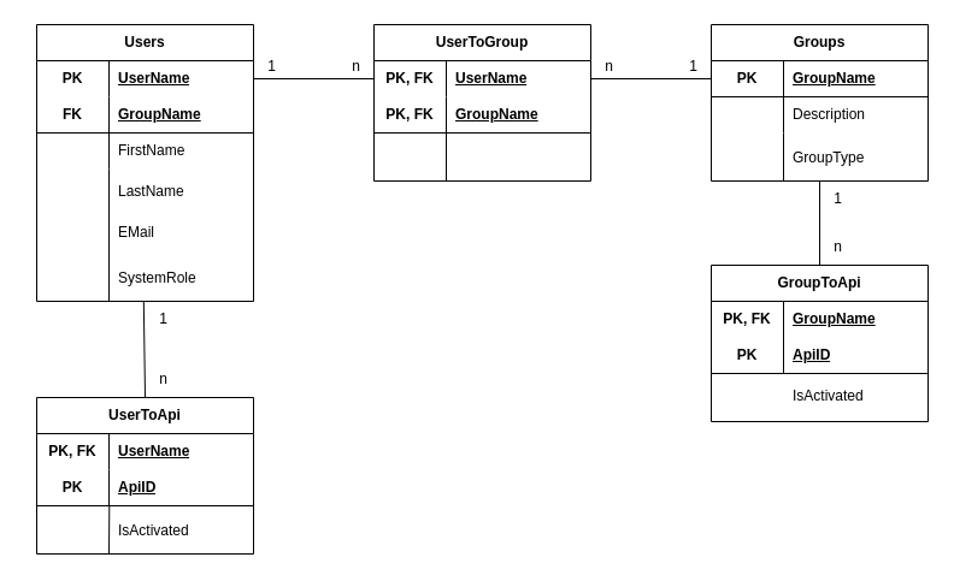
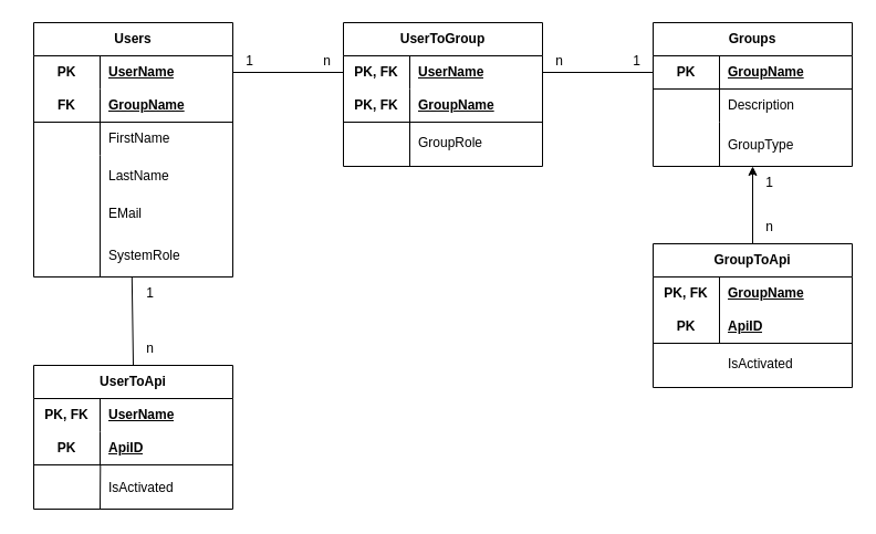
  <mxCell id="0" />
  <mxCell id="1" parent="0" />
  <mxCell id="2" value="Groups" style="shape=table;startSize=30;container=1;collapsible=1;childLayout=tableLayout;fixedRows=1;rowLines=0;fontStyle=1;align=center;resizeLast=1;html=1;whiteSpace=wrap;" parent="1" vertex="1"><mxGeometry x="590" y="20" width="180" height="130" as="geometry" /></mxCell>
  <mxCell id="3" value="" style="shape=tableRow;horizontal=0;startSize=0;swimlaneHead=0;swimlaneBody=0;fillColor=none;collapsible=0;dropTarget=0;points=[[0,0.5],[1,0.5]];portConstraint=eastwest;top=0;left=0;right=0;bottom=1;html=1;" parent="2" vertex="1"><mxGeometry y="30" width="180" height="30" as="geometry" /></mxCell>
  <mxCell id="4" value="PK" style="shape=partialRectangle;connectable=0;fillColor=none;top=0;left=0;bottom=0;right=0;fontStyle=1;overflow=hidden;html=1;whiteSpace=wrap;" parent="3" vertex="1"><mxGeometry width="60" height="30" as="geometry"><mxRectangle width="60" height="30" as="alternateBounds" /></mxGeometry></mxCell>
  <mxCell id="5" value="GroupName" style="shape=partialRectangle;connectable=0;fillColor=none;top=0;left=0;bottom=0;right=0;align=left;spacingLeft=6;fontStyle=5;overflow=hidden;html=1;whiteSpace=wrap;" parent="3" vertex="1"><mxGeometry x="60" width="120" height="30" as="geometry"><mxRectangle width="120" height="30" as="alternateBounds" /></mxGeometry></mxCell>
  <mxCell id="6" value="" style="shape=tableRow;horizontal=0;startSize=0;swimlaneHead=0;swimlaneBody=0;fillColor=none;collapsible=0;dropTarget=0;points=[[0,0.5],[1,0.5]];portConstraint=eastwest;top=0;left=0;right=0;bottom=0;html=1;" parent="2" vertex="1"><mxGeometry y="60" width="180" height="30" as="geometry" /></mxCell>
  <mxCell id="7" value="" style="shape=partialRectangle;connectable=0;fillColor=none;top=0;left=0;bottom=0;right=0;editable=1;overflow=hidden;html=1;whiteSpace=wrap;" parent="6" vertex="1"><mxGeometry width="60" height="30" as="geometry"><mxRectangle width="60" height="30" as="alternateBounds" /></mxGeometry></mxCell>
  <mxCell id="8" value="Description" style="shape=partialRectangle;connectable=0;fillColor=none;top=0;left=0;bottom=0;right=0;align=left;spacingLeft=6;overflow=hidden;html=1;whiteSpace=wrap;" parent="6" vertex="1"><mxGeometry x="60" width="120" height="30" as="geometry"><mxRectangle width="120" height="30" as="alternateBounds" /></mxGeometry></mxCell>
  <mxCell id="9" value="GroupToApi" style="shape=table;startSize=30;container=1;collapsible=1;childLayout=tableLayout;fixedRows=1;rowLines=0;fontStyle=1;align=center;resizeLast=1;html=1;whiteSpace=wrap;" parent="1" vertex="1"><mxGeometry x="590" y="220" width="180" height="130" as="geometry" /></mxCell>
  <mxCell id="10" value="" style="shape=tableRow;horizontal=0;startSize=0;swimlaneHead=0;swimlaneBody=0;fillColor=none;collapsible=0;dropTarget=0;points=[[0,0.5],[1,0.5]];portConstraint=eastwest;top=0;left=0;right=0;bottom=0;html=1;" parent="9" vertex="1"><mxGeometry y="30" width="180" height="30" as="geometry" /></mxCell>
  <mxCell id="11" value="PK, FK" style="shape=partialRectangle;connectable=0;fillColor=none;top=0;left=0;bottom=0;right=0;fontStyle=1;overflow=hidden;html=1;whiteSpace=wrap;" parent="10" vertex="1"><mxGeometry width="60" height="30" as="geometry"><mxRectangle width="60" height="30" as="alternateBounds" /></mxGeometry></mxCell>
  <mxCell id="12" value="GroupName" style="shape=partialRectangle;connectable=0;fillColor=none;top=0;left=0;bottom=0;right=0;align=left;spacingLeft=6;fontStyle=5;overflow=hidden;html=1;whiteSpace=wrap;" parent="10" vertex="1"><mxGeometry x="60" width="120" height="30" as="geometry"><mxRectangle width="120" height="30" as="alternateBounds" /></mxGeometry></mxCell>
  <mxCell id="13" value="" style="shape=tableRow;horizontal=0;startSize=0;swimlaneHead=0;swimlaneBody=0;fillColor=none;collapsible=0;dropTarget=0;points=[[0,0.5],[1,0.5]];portConstraint=eastwest;top=0;left=0;right=0;bottom=1;html=1;" parent="9" vertex="1"><mxGeometry y="60" width="180" height="30" as="geometry" /></mxCell>
  <mxCell id="14" value="PK" style="shape=partialRectangle;connectable=0;fillColor=none;top=0;left=0;bottom=0;right=0;fontStyle=1;overflow=hidden;html=1;whiteSpace=wrap;" parent="13" vertex="1"><mxGeometry width="60" height="30" as="geometry"><mxRectangle width="60" height="30" as="alternateBounds" /></mxGeometry></mxCell>
  <mxCell id="15" value="ApiID" style="shape=partialRectangle;connectable=0;fillColor=none;top=0;left=0;bottom=0;right=0;align=left;spacingLeft=6;fontStyle=5;overflow=hidden;html=1;whiteSpace=wrap;" parent="13" vertex="1"><mxGeometry x="60" width="120" height="30" as="geometry"><mxRectangle width="120" height="30" as="alternateBounds" /></mxGeometry></mxCell>
  <mxCell id="16" value="UserToApi" style="shape=table;startSize=30;container=1;collapsible=1;childLayout=tableLayout;fixedRows=1;rowLines=0;fontStyle=1;align=center;resizeLast=1;html=1;whiteSpace=wrap;" parent="1" vertex="1"><mxGeometry x="30" y="330" width="180" height="130" as="geometry" /></mxCell>
  <mxCell id="17" value="" style="shape=tableRow;horizontal=0;startSize=0;swimlaneHead=0;swimlaneBody=0;fillColor=none;collapsible=0;dropTarget=0;points=[[0,0.5],[1,0.5]];portConstraint=eastwest;top=0;left=0;right=0;bottom=0;html=1;" parent="16" vertex="1"><mxGeometry y="30" width="180" height="30" as="geometry" /></mxCell>
  <mxCell id="18" value="PK, FK" style="shape=partialRectangle;connectable=0;fillColor=none;top=0;left=0;bottom=0;right=0;fontStyle=1;overflow=hidden;html=1;whiteSpace=wrap;" parent="17" vertex="1"><mxGeometry width="60" height="30" as="geometry"><mxRectangle width="60" height="30" as="alternateBounds" /></mxGeometry></mxCell>
  <mxCell id="19" value="UserName" style="shape=partialRectangle;connectable=0;fillColor=none;top=0;left=0;bottom=0;right=0;align=left;spacingLeft=6;fontStyle=5;overflow=hidden;html=1;whiteSpace=wrap;" parent="17" vertex="1"><mxGeometry x="60" width="120" height="30" as="geometry"><mxRectangle width="120" height="30" as="alternateBounds" /></mxGeometry></mxCell>
  <mxCell id="20" value="" style="shape=tableRow;horizontal=0;startSize=0;swimlaneHead=0;swimlaneBody=0;fillColor=none;collapsible=0;dropTarget=0;points=[[0,0.5],[1,0.5]];portConstraint=eastwest;top=0;left=0;right=0;bottom=1;html=1;" parent="16" vertex="1"><mxGeometry y="60" width="180" height="30" as="geometry" /></mxCell>
  <mxCell id="21" value="PK" style="shape=partialRectangle;connectable=0;fillColor=none;top=0;left=0;bottom=0;right=0;fontStyle=1;overflow=hidden;html=1;whiteSpace=wrap;" parent="20" vertex="1"><mxGeometry width="60" height="30" as="geometry"><mxRectangle width="60" height="30" as="alternateBounds" /></mxGeometry></mxCell>
  <mxCell id="22" value="ApiID" style="shape=partialRectangle;connectable=0;fillColor=none;top=0;left=0;bottom=0;right=0;align=left;spacingLeft=6;fontStyle=5;overflow=hidden;html=1;whiteSpace=wrap;" parent="20" vertex="1"><mxGeometry x="60" width="120" height="30" as="geometry"><mxRectangle width="120" height="30" as="alternateBounds" /></mxGeometry></mxCell>
  <mxCell id="23" value="1" style="text;html=1;align=center;verticalAlign=middle;resizable=0;points=[];autosize=1;strokeColor=none;fillColor=none;" parent="1" vertex="1"><mxGeometry x="560" y="40" width="30" height="30" as="geometry" /></mxCell>
  <mxCell id="24" value="n" style="text;html=1;align=center;verticalAlign=middle;resizable=0;points=[];autosize=1;strokeColor=none;fillColor=none;" parent="1" vertex="1"><mxGeometry x="120" y="300" width="30" height="30" as="geometry" /></mxCell>
  <mxCell id="25" value="" style="endArrow=none;html=1;rounded=0;exitX=0.5;exitY=0;exitDx=0;exitDy=0;entryX=0.549;entryY=1.001;entryDx=0;entryDy=0;entryPerimeter=0;" parent="1" source="16" target="44" edge="1"><mxGeometry width="50" height="50" relative="1" as="geometry"><mxPoint x="280" y="80" as="sourcePoint" /><mxPoint x="120" y="200" as="targetPoint" /></mxGeometry></mxCell>
  <mxCell id="26" value="" style="endArrow=none;html=1;rounded=0;exitX=1;exitY=0.5;exitDx=0;exitDy=0;entryX=0;entryY=0.5;entryDx=0;entryDy=0;" parent="1" source="61" target="3" edge="1"><mxGeometry width="50" height="50" relative="1" as="geometry"><mxPoint x="360" y="160" as="sourcePoint" /><mxPoint x="260" y="160" as="targetPoint" /></mxGeometry></mxCell>
  <mxCell id="27" value="1" style="text;html=1;align=center;verticalAlign=middle;resizable=0;points=[];autosize=1;strokeColor=none;fillColor=none;" parent="1" vertex="1"><mxGeometry x="680" y="150" width="30" height="30" as="geometry" /></mxCell>
  <mxCell id="28" value="1" style="text;html=1;align=center;verticalAlign=middle;resizable=0;points=[];autosize=1;strokeColor=none;fillColor=none;" parent="1" vertex="1"><mxGeometry x="210" y="40" width="30" height="30" as="geometry" /></mxCell>
  <mxCell id="29" value="n" style="text;html=1;align=center;verticalAlign=middle;resizable=0;points=[];autosize=1;strokeColor=none;fillColor=none;" parent="1" vertex="1"><mxGeometry x="280" y="40" width="30" height="30" as="geometry" /></mxCell>
  <mxCell id="30" value="n" style="text;html=1;align=center;verticalAlign=middle;resizable=0;points=[];autosize=1;strokeColor=none;fillColor=none;" parent="1" vertex="1"><mxGeometry x="680" y="190" width="30" height="30" as="geometry" /></mxCell>
  <mxCell id="31" value="1" style="text;html=1;align=center;verticalAlign=middle;resizable=0;points=[];autosize=1;strokeColor=none;fillColor=none;" parent="1" vertex="1"><mxGeometry x="120" y="250" width="30" height="30" as="geometry" /></mxCell>
  <mxCell id="32" value="n" style="text;html=1;align=center;verticalAlign=middle;resizable=0;points=[];autosize=1;strokeColor=none;fillColor=none;" parent="1" vertex="1"><mxGeometry x="490" y="40" width="30" height="30" as="geometry" /></mxCell>
  <mxCell id="33" value="" style="group" parent="1" vertex="1" connectable="0"><mxGeometry x="20" y="20" width="190" height="230.003" as="geometry" /></mxCell>
  <mxCell id="34" value="Users" style="shape=table;startSize=30;container=1;collapsible=1;childLayout=tableLayout;fixedRows=1;rowLines=0;fontStyle=1;align=center;resizeLast=1;html=1;whiteSpace=wrap;" parent="33" vertex="1"><mxGeometry x="10" width="180" height="230.0" as="geometry" /></mxCell>
  <mxCell id="35" value="" style="shape=tableRow;horizontal=0;startSize=0;swimlaneHead=0;swimlaneBody=0;fillColor=none;collapsible=0;dropTarget=0;points=[[0,0.5],[1,0.5]];portConstraint=eastwest;top=0;left=0;right=0;bottom=0;html=1;" parent="34" vertex="1"><mxGeometry y="30" width="180" height="30" as="geometry" /></mxCell>
  <mxCell id="36" value="PK" style="shape=partialRectangle;connectable=0;fillColor=none;top=0;left=0;bottom=0;right=0;fontStyle=1;overflow=hidden;html=1;whiteSpace=wrap;" parent="35" vertex="1"><mxGeometry width="60" height="30" as="geometry"><mxRectangle width="60" height="30" as="alternateBounds" /></mxGeometry></mxCell>
  <mxCell id="37" value="UserName" style="shape=partialRectangle;connectable=0;fillColor=none;top=0;left=0;bottom=0;right=0;align=left;spacingLeft=6;fontStyle=5;overflow=hidden;html=1;whiteSpace=wrap;" parent="35" vertex="1"><mxGeometry x="60" width="120" height="30" as="geometry"><mxRectangle width="120" height="30" as="alternateBounds" /></mxGeometry></mxCell>
  <mxCell id="38" value="" style="shape=tableRow;horizontal=0;startSize=0;swimlaneHead=0;swimlaneBody=0;fillColor=none;collapsible=0;dropTarget=0;points=[[0,0.5],[1,0.5]];portConstraint=eastwest;top=0;left=0;right=0;bottom=1;html=1;" parent="34" vertex="1"><mxGeometry y="60" width="180" height="30" as="geometry" /></mxCell>
  <mxCell id="39" value="FK" style="shape=partialRectangle;connectable=0;fillColor=none;top=0;left=0;bottom=0;right=0;fontStyle=1;overflow=hidden;html=1;whiteSpace=wrap;" parent="38" vertex="1"><mxGeometry width="60" height="30" as="geometry"><mxRectangle width="60" height="30" as="alternateBounds" /></mxGeometry></mxCell>
  <mxCell id="40" value="GroupName" style="shape=partialRectangle;connectable=0;fillColor=none;top=0;left=0;bottom=0;right=0;align=left;spacingLeft=6;fontStyle=5;overflow=hidden;html=1;whiteSpace=wrap;" parent="38" vertex="1"><mxGeometry x="60" width="120" height="30" as="geometry"><mxRectangle width="120" height="30" as="alternateBounds" /></mxGeometry></mxCell>
  <mxCell id="41" value="" style="shape=tableRow;horizontal=0;startSize=0;swimlaneHead=0;swimlaneBody=0;fillColor=none;collapsible=0;dropTarget=0;points=[[0,0.5],[1,0.5]];portConstraint=eastwest;top=0;left=0;right=0;bottom=0;html=1;" parent="34" vertex="1"><mxGeometry y="90" width="180" height="30" as="geometry" /></mxCell>
  <mxCell id="42" value="" style="shape=partialRectangle;connectable=0;fillColor=none;top=0;left=0;bottom=0;right=0;editable=1;overflow=hidden;html=1;whiteSpace=wrap;" parent="41" vertex="1"><mxGeometry width="60" height="30" as="geometry"><mxRectangle width="60" height="30" as="alternateBounds" /></mxGeometry></mxCell>
  <mxCell id="43" value="FirstName" style="shape=partialRectangle;connectable=0;fillColor=none;top=0;left=0;bottom=0;right=0;align=left;spacingLeft=6;overflow=hidden;html=1;whiteSpace=wrap;" parent="41" vertex="1"><mxGeometry x="60" width="120" height="30" as="geometry"><mxRectangle width="120" height="30" as="alternateBounds" /></mxGeometry></mxCell>
  <mxCell id="44" value="" style="shape=tableRow;horizontal=0;startSize=0;swimlaneHead=0;swimlaneBody=0;fillColor=none;collapsible=0;dropTarget=0;points=[[0,0.5],[1,0.5]];portConstraint=eastwest;top=0;left=0;right=0;bottom=0;html=1;" parent="33" vertex="1"><mxGeometry y="191.667" width="180" height="38.333" as="geometry" /></mxCell>
  <mxCell id="45" value="" style="shape=partialRectangle;connectable=0;fillColor=none;top=0;left=0;bottom=0;right=0;editable=1;overflow=hidden;html=1;whiteSpace=wrap;" parent="44" vertex="1"><mxGeometry x="10" width="60" height="38.333" as="geometry"><mxRectangle width="60" height="30" as="alternateBounds" /></mxGeometry></mxCell>
  <mxCell id="46" value="LastName" style="shape=partialRectangle;connectable=0;fillColor=none;top=0;left=0;bottom=0;right=0;align=left;spacingLeft=6;overflow=hidden;html=1;whiteSpace=wrap;" parent="33" vertex="1"><mxGeometry x="70" y="120.003" width="120" height="38.333" as="geometry"><mxRectangle width="120" height="30" as="alternateBounds" /></mxGeometry></mxCell>
  <mxCell id="47" value="EMail" style="shape=partialRectangle;connectable=0;fillColor=none;top=0;left=0;bottom=0;right=0;align=left;spacingLeft=6;overflow=hidden;html=1;whiteSpace=wrap;" parent="33" vertex="1"><mxGeometry x="70" y="153.337" width="120" height="38.333" as="geometry"><mxRectangle width="120" height="30" as="alternateBounds" /></mxGeometry></mxCell>
  <mxCell id="48" value="" style="endArrow=none;html=1;rounded=0;" parent="33" edge="1"><mxGeometry width="50" height="50" relative="1" as="geometry"><mxPoint x="70" y="120" as="sourcePoint" /><mxPoint x="70" y="230.0" as="targetPoint" /></mxGeometry></mxCell>
  <mxCell id="49" value="" style="shape=partialRectangle;connectable=0;fillColor=none;top=0;left=0;bottom=0;right=0;editable=1;overflow=hidden;html=1;whiteSpace=wrap;" parent="33" vertex="1"><mxGeometry x="10" y="153.333" width="60" height="38.333" as="geometry"><mxRectangle width="60" height="30" as="alternateBounds" /></mxGeometry></mxCell>
  <mxCell id="50" value="SystemRole" style="shape=partialRectangle;connectable=0;fillColor=none;top=0;left=0;bottom=0;right=0;align=left;spacingLeft=6;overflow=hidden;html=1;whiteSpace=wrap;" parent="33" vertex="1"><mxGeometry x="70" y="191.67" width="120" height="38.333" as="geometry"><mxRectangle width="120" height="30" as="alternateBounds" /></mxGeometry></mxCell>
  <mxCell id="51" value="" style="endArrow=none;html=1;rounded=0;exitX=1;exitY=0.5;exitDx=0;exitDy=0;entryX=0;entryY=0.5;entryDx=0;entryDy=0;" parent="1" source="35" target="61" edge="1"><mxGeometry width="50" height="50" relative="1" as="geometry"><mxPoint x="540" y="110" as="sourcePoint" /><mxPoint x="640" y="110" as="targetPoint" /></mxGeometry></mxCell>
- <mxCell id="52" value="" style="endArrow=none;html=1;rounded=0;exitX=0.5;exitY=0;exitDx=0;exitDy=0;entryX=0.5;entryY=1;entryDx=0;entryDy=0;" parent="1" source="9" target="2" edge="1"><mxGeometry width="50" height="50" relative="1" as="geometry"><mxPoint x="120" y="310" as="sourcePoint" /><mxPoint x="660" y="150" as="targetPoint" /></mxGeometry></mxCell>
+ <mxCell id="52" value="" style="endArrow=classic;html=1;rounded=0;exitX=0.5;exitY=0;exitDx=0;exitDy=0;entryX=0.5;entryY=1;entryDx=0;entryDy=0;" parent="1" source="9" target="2" edge="1"><mxGeometry width="50" height="50" relative="1" as="geometry"><mxPoint x="120" y="310" as="sourcePoint" /><mxPoint x="660" y="150" as="targetPoint" /></mxGeometry></mxCell>
  <mxCell id="53" value="" style="shape=partialRectangle;connectable=0;fillColor=none;top=0;left=0;bottom=0;right=0;editable=1;overflow=hidden;html=1;whiteSpace=wrap;" parent="1" vertex="1"><mxGeometry x="30" y="421.67" width="60" height="38.333" as="geometry"><mxRectangle width="60" height="30" as="alternateBounds" /></mxGeometry></mxCell>
  <mxCell id="54" value="IsActivated" style="shape=partialRectangle;connectable=0;fillColor=none;top=0;left=0;bottom=0;right=0;align=left;spacingLeft=6;overflow=hidden;html=1;whiteSpace=wrap;" parent="1" vertex="1"><mxGeometry x="90" y="421.67" width="120" height="38.333" as="geometry"><mxRectangle width="120" height="30" as="alternateBounds" /></mxGeometry></mxCell>
  <mxCell id="55" value="" style="endArrow=none;html=1;rounded=0;entryX=0.335;entryY=0.996;entryDx=0;entryDy=0;entryPerimeter=0;" parent="1" target="20" edge="1"><mxGeometry width="50" height="50" relative="1" as="geometry"><mxPoint x="90" y="460" as="sourcePoint" /><mxPoint x="370" y="300" as="targetPoint" /></mxGeometry></mxCell>
  <mxCell id="56" value="" style="shape=partialRectangle;connectable=0;fillColor=none;top=0;left=0;bottom=0;right=0;editable=1;overflow=hidden;html=1;whiteSpace=wrap;" parent="1" vertex="1"><mxGeometry x="590" y="271.67" width="60" height="38.333" as="geometry"><mxRectangle width="60" height="30" as="alternateBounds" /></mxGeometry></mxCell>
  <mxCell id="57" value="IsActivated" style="shape=partialRectangle;connectable=0;fillColor=none;top=0;left=0;bottom=0;right=0;align=left;spacingLeft=6;overflow=hidden;html=1;whiteSpace=wrap;" parent="1" vertex="1"><mxGeometry x="650" y="310" width="120" height="38.333" as="geometry"><mxRectangle width="120" height="30" as="alternateBounds" /></mxGeometry></mxCell>
  <mxCell id="58" value="" style="endArrow=none;html=1;rounded=0;entryX=0.335;entryY=0.996;entryDx=0;entryDy=0;entryPerimeter=0;" parent="1" edge="1"><mxGeometry width="50" height="50" relative="1" as="geometry"><mxPoint x="650" y="310" as="sourcePoint" /><mxPoint x="650" y="270" as="targetPoint" /></mxGeometry></mxCell>
  <mxCell id="59" value="" style="group" vertex="1" connectable="0" parent="1"><mxGeometry x="310" y="20" width="180" height="130" as="geometry" /></mxCell>
  <mxCell id="60" value="UserToGroup" style="shape=table;startSize=30;container=1;collapsible=1;childLayout=tableLayout;fixedRows=1;rowLines=0;fontStyle=1;align=center;resizeLast=1;html=1;whiteSpace=wrap;" parent="59" vertex="1"><mxGeometry width="180" height="130" as="geometry" /></mxCell>
  <mxCell id="61" value="" style="shape=tableRow;horizontal=0;startSize=0;swimlaneHead=0;swimlaneBody=0;fillColor=none;collapsible=0;dropTarget=0;points=[[0,0.5],[1,0.5]];portConstraint=eastwest;top=0;left=0;right=0;bottom=0;html=1;" parent="60" vertex="1"><mxGeometry y="30" width="180" height="30" as="geometry" /></mxCell>
  <mxCell id="62" value="PK, FK" style="shape=partialRectangle;connectable=0;fillColor=none;top=0;left=0;bottom=0;right=0;fontStyle=1;overflow=hidden;html=1;whiteSpace=wrap;" parent="61" vertex="1"><mxGeometry width="60" height="30" as="geometry"><mxRectangle width="60" height="30" as="alternateBounds" /></mxGeometry></mxCell>
  <mxCell id="63" value="UserName" style="shape=partialRectangle;connectable=0;fillColor=none;top=0;left=0;bottom=0;right=0;align=left;spacingLeft=6;fontStyle=5;overflow=hidden;html=1;whiteSpace=wrap;" parent="61" vertex="1"><mxGeometry x="60" width="120" height="30" as="geometry"><mxRectangle width="120" height="30" as="alternateBounds" /></mxGeometry></mxCell>
  <mxCell id="64" value="" style="shape=tableRow;horizontal=0;startSize=0;swimlaneHead=0;swimlaneBody=0;fillColor=none;collapsible=0;dropTarget=0;points=[[0,0.5],[1,0.5]];portConstraint=eastwest;top=0;left=0;right=0;bottom=1;html=1;" parent="60" vertex="1"><mxGeometry y="60" width="180" height="30" as="geometry" /></mxCell>
  <mxCell id="65" value="PK, FK" style="shape=partialRectangle;connectable=0;fillColor=none;top=0;left=0;bottom=0;right=0;fontStyle=1;overflow=hidden;html=1;whiteSpace=wrap;" parent="64" vertex="1"><mxGeometry width="60" height="30" as="geometry"><mxRectangle width="60" height="30" as="alternateBounds" /></mxGeometry></mxCell>
  <mxCell id="66" value="GroupName" style="shape=partialRectangle;connectable=0;fillColor=none;top=0;left=0;bottom=0;right=0;align=left;spacingLeft=6;fontStyle=5;overflow=hidden;html=1;whiteSpace=wrap;" parent="64" vertex="1"><mxGeometry x="60" width="120" height="30" as="geometry"><mxRectangle width="120" height="30" as="alternateBounds" /></mxGeometry></mxCell>
+ <mxCell id="67" value="GroupRole" style="shape=partialRectangle;connectable=0;fillColor=none;top=0;left=0;bottom=0;right=0;align=left;spacingLeft=6;overflow=hidden;html=1;whiteSpace=wrap;" vertex="1" parent="59"><mxGeometry x="60" y="90" width="120" height="38.333" as="geometry"><mxRectangle width="120" height="30" as="alternateBounds" /></mxGeometry></mxCell>
  <mxCell id="68" value="" style="endArrow=none;html=1;rounded=0;" edge="1" parent="59"><mxGeometry width="50" height="50" relative="1" as="geometry"><mxPoint x="60" y="130" as="sourcePoint" /><mxPoint x="60" y="90" as="targetPoint" /></mxGeometry></mxCell>
  <mxCell id="69" value="GroupType" style="shape=partialRectangle;connectable=0;fillColor=none;top=0;left=0;bottom=0;right=0;align=left;spacingLeft=6;overflow=hidden;html=1;whiteSpace=wrap;" vertex="1" parent="1"><mxGeometry x="650" y="111.67" width="120" height="38.333" as="geometry"><mxRectangle width="120" height="30" as="alternateBounds" /></mxGeometry></mxCell>
  <mxCell id="70" value="" style="endArrow=none;html=1;rounded=0;" edge="1" parent="1"><mxGeometry width="50" height="50" relative="1" as="geometry"><mxPoint x="650" y="150" as="sourcePoint" /><mxPoint x="650" y="110" as="targetPoint" /></mxGeometry></mxCell>
